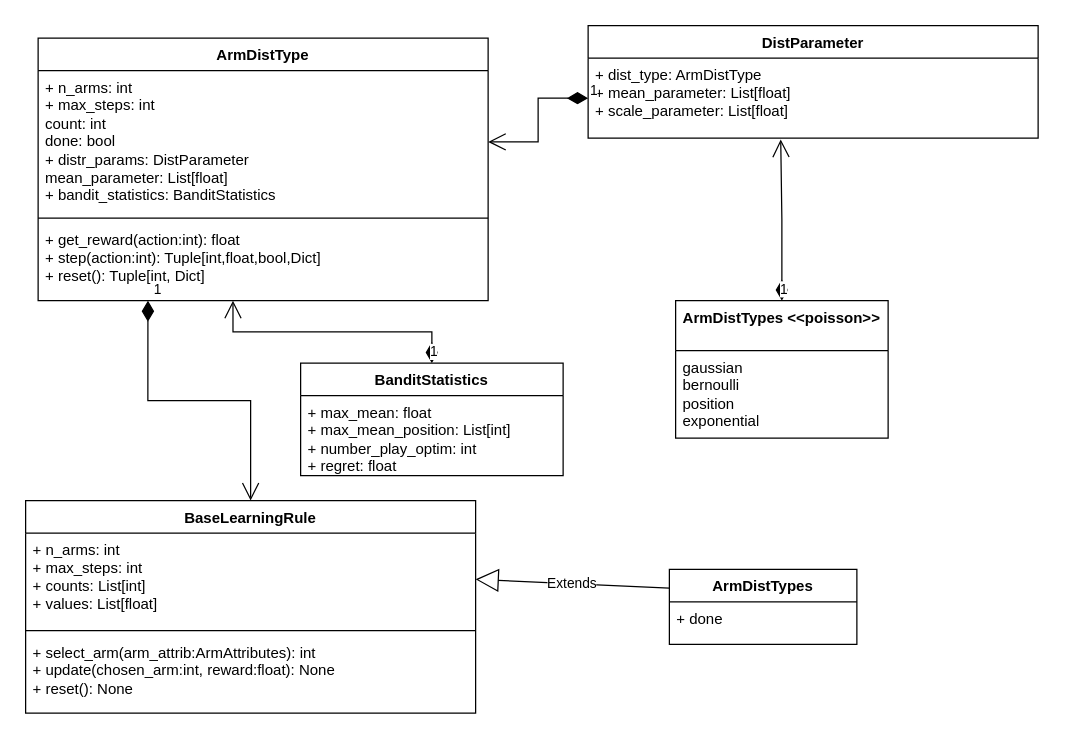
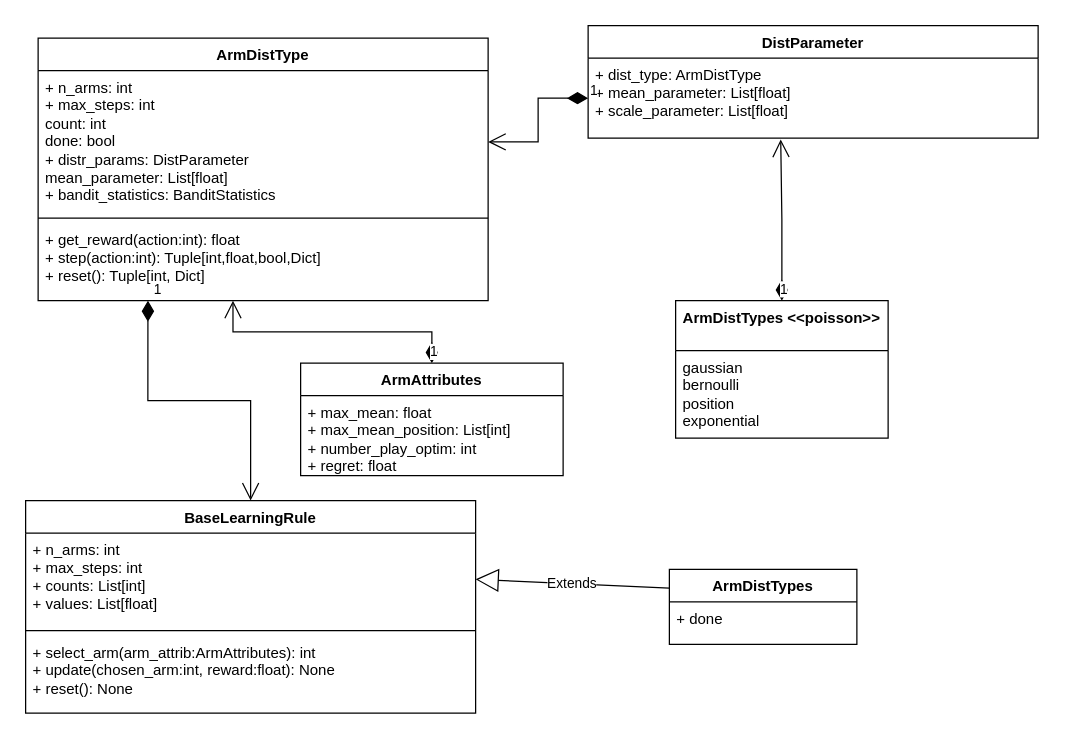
  <mxCell id="0" />
  <mxCell id="1" parent="0" />
  <mxCell id="2" value="ArmDistType" style="swimlane;fontStyle=1;align=center;verticalAlign=top;childLayout=stackLayout;horizontal=1;startSize=26;horizontalStack=0;resizeParent=1;resizeParentMax=0;resizeLast=0;collapsible=1;marginBottom=0;whiteSpace=wrap;html=1;" vertex="1" parent="1"><mxGeometry x="30" y="30" width="360" height="210" as="geometry" /></mxCell>
  <mxCell id="3" value="+ n_arms: int&lt;br&gt;+ max_steps: int&lt;br&gt;count: int&lt;br&gt;done: bool&lt;br&gt;+ distr_params: DistParameter&lt;br&gt;mean_parameter: List[float]&lt;br&gt;+ bandit_statistics: BanditStatistics" style="text;strokeColor=none;fillColor=none;align=left;verticalAlign=top;spacingLeft=4;spacingRight=4;overflow=hidden;rotatable=0;points=[[0,0.5],[1,0.5]];portConstraint=eastwest;whiteSpace=wrap;html=1;" vertex="1" parent="2"><mxGeometry y="26" width="360" height="114" as="geometry" /></mxCell>
  <mxCell id="4" value="" style="line;strokeWidth=1;fillColor=none;align=left;verticalAlign=middle;spacingTop=-1;spacingLeft=3;spacingRight=3;rotatable=0;labelPosition=right;points=[];portConstraint=eastwest;strokeColor=inherit;" vertex="1" parent="2"><mxGeometry y="140" width="360" height="8" as="geometry" /></mxCell>
  <mxCell id="5" value="+ get_reward(action:int): float&lt;br&gt;+ step(action:int): Tuple[int,float,bool,Dict]&lt;br&gt;+ reset(): Tuple[int, Dict]" style="text;strokeColor=none;fillColor=none;align=left;verticalAlign=top;spacingLeft=4;spacingRight=4;overflow=hidden;rotatable=0;points=[[0,0.5],[1,0.5]];portConstraint=eastwest;whiteSpace=wrap;html=1;" vertex="1" parent="2"><mxGeometry y="148" width="360" height="62" as="geometry" /></mxCell>
  <mxCell id="6" value="DistParameter" style="swimlane;fontStyle=1;align=center;verticalAlign=top;childLayout=stackLayout;horizontal=1;startSize=26;horizontalStack=0;resizeParent=1;resizeParentMax=0;resizeLast=0;collapsible=1;marginBottom=0;whiteSpace=wrap;html=1;" vertex="1" parent="1"><mxGeometry x="470" y="20" width="360" height="90" as="geometry" /></mxCell>
  <mxCell id="7" value="+ dist_type: ArmDistType&lt;br&gt;+ mean_parameter: List[float]&lt;br&gt;+ scale_parameter: List[float]" style="text;strokeColor=none;fillColor=none;align=left;verticalAlign=top;spacingLeft=4;spacingRight=4;overflow=hidden;rotatable=0;points=[[0,0.5],[1,0.5]];portConstraint=eastwest;whiteSpace=wrap;html=1;" vertex="1" parent="6"><mxGeometry y="26" width="360" height="64" as="geometry" /></mxCell>
  <mxCell id="8" value="ArmDistTypes &amp;lt;&amp;lt;poisson&amp;gt;&amp;gt;" style="swimlane;fontStyle=1;align=center;verticalAlign=top;childLayout=stackLayout;horizontal=1;startSize=40;horizontalStack=0;resizeParent=1;resizeParentMax=0;resizeLast=0;collapsible=1;marginBottom=0;whiteSpace=wrap;html=1;" vertex="1" parent="1"><mxGeometry x="540" y="240" width="170" height="110" as="geometry" /></mxCell>
  <mxCell id="9" value="gaussian&lt;br&gt;bernoulli&lt;br&gt;position&lt;br&gt;exponential" style="text;strokeColor=none;fillColor=none;align=left;verticalAlign=top;spacingLeft=4;spacingRight=4;overflow=hidden;rotatable=0;points=[[0,0.5],[1,0.5]];portConstraint=eastwest;whiteSpace=wrap;html=1;" vertex="1" parent="8"><mxGeometry y="40" width="170" height="70" as="geometry" /></mxCell>
- <mxCell id="10" value="BanditStatistics" style="swimlane;fontStyle=1;align=center;verticalAlign=top;childLayout=stackLayout;horizontal=1;startSize=26;horizontalStack=0;resizeParent=1;resizeParentMax=0;resizeLast=0;collapsible=1;marginBottom=0;whiteSpace=wrap;html=1;" vertex="1" parent="1"><mxGeometry x="240" y="290" width="210" height="90" as="geometry" /></mxCell>
+ <mxCell id="10" value="ArmAttributes" style="swimlane;fontStyle=1;align=center;verticalAlign=top;childLayout=stackLayout;horizontal=1;startSize=26;horizontalStack=0;resizeParent=1;resizeParentMax=0;resizeLast=0;collapsible=1;marginBottom=0;whiteSpace=wrap;html=1;" vertex="1" parent="1"><mxGeometry x="240" y="290" width="210" height="90" as="geometry" /></mxCell>
  <mxCell id="11" value="+ max_mean: float&lt;br&gt;+ max_mean_position: List[int]&lt;br&gt;+ number_play_optim: int&lt;br&gt;+ regret: float" style="text;strokeColor=none;fillColor=none;align=left;verticalAlign=top;spacingLeft=4;spacingRight=4;overflow=hidden;rotatable=0;points=[[0,0.5],[1,0.5]];portConstraint=eastwest;whiteSpace=wrap;html=1;" vertex="1" parent="10"><mxGeometry y="26" width="210" height="64" as="geometry" /></mxCell>
  <mxCell id="12" value="BaseLearningRule" style="swimlane;fontStyle=1;align=center;verticalAlign=top;childLayout=stackLayout;horizontal=1;startSize=26;horizontalStack=0;resizeParent=1;resizeParentMax=0;resizeLast=0;collapsible=1;marginBottom=0;whiteSpace=wrap;html=1;" vertex="1" parent="1"><mxGeometry x="20" y="400" width="360" height="170" as="geometry" /></mxCell>
  <mxCell id="13" value="+ n_arms: int&lt;br&gt;+ max_steps: int&lt;br&gt;+ counts: List[int]&lt;br&gt;+ values: List[float]" style="text;strokeColor=none;fillColor=none;align=left;verticalAlign=top;spacingLeft=4;spacingRight=4;overflow=hidden;rotatable=0;points=[[0,0.5],[1,0.5]];portConstraint=eastwest;whiteSpace=wrap;html=1;" vertex="1" parent="12"><mxGeometry y="26" width="360" height="74" as="geometry" /></mxCell>
  <mxCell id="14" value="" style="line;strokeWidth=1;fillColor=none;align=left;verticalAlign=middle;spacingTop=-1;spacingLeft=3;spacingRight=3;rotatable=0;labelPosition=right;points=[];portConstraint=eastwest;strokeColor=inherit;" vertex="1" parent="12"><mxGeometry y="100" width="360" height="8" as="geometry" /></mxCell>
  <mxCell id="15" value="+ select_arm(arm_attrib:ArmAttributes): int&lt;br&gt;+ update(chosen_arm:int, reward:float): None&lt;br&gt;+ reset(): None" style="text;strokeColor=none;fillColor=none;align=left;verticalAlign=top;spacingLeft=4;spacingRight=4;overflow=hidden;rotatable=0;points=[[0,0.5],[1,0.5]];portConstraint=eastwest;whiteSpace=wrap;html=1;" vertex="1" parent="12"><mxGeometry y="108" width="360" height="62" as="geometry" /></mxCell>
  <mxCell id="16" value="ArmDistTypes" style="swimlane;fontStyle=1;align=center;verticalAlign=top;childLayout=stackLayout;horizontal=1;startSize=26;horizontalStack=0;resizeParent=1;resizeParentMax=0;resizeLast=0;collapsible=1;marginBottom=0;whiteSpace=wrap;html=1;" vertex="1" parent="1"><mxGeometry x="535" y="455" width="150" height="60" as="geometry" /></mxCell>
  <mxCell id="17" value="+ done" style="text;strokeColor=none;fillColor=none;align=left;verticalAlign=top;spacingLeft=4;spacingRight=4;overflow=hidden;rotatable=0;points=[[0,0.5],[1,0.5]];portConstraint=eastwest;whiteSpace=wrap;html=1;" vertex="1" parent="16"><mxGeometry y="26" width="150" height="34" as="geometry" /></mxCell>
  <mxCell id="18" value="1" style="endArrow=open;html=1;endSize=12;startArrow=diamondThin;startSize=14;startFill=1;edgeStyle=orthogonalEdgeStyle;align=left;verticalAlign=bottom;rounded=0;exitX=0;exitY=0.5;exitDx=0;exitDy=0;entryX=1;entryY=0.5;entryDx=0;entryDy=0;" edge="1" parent="1" source="7" target="3"><mxGeometry x="-1" y="3" relative="1" as="geometry"><mxPoint x="430" y="150" as="sourcePoint" /><mxPoint x="590" y="150" as="targetPoint" /></mxGeometry></mxCell>
  <mxCell id="19" value="1" style="endArrow=open;html=1;endSize=12;startArrow=diamondThin;startSize=14;startFill=1;edgeStyle=orthogonalEdgeStyle;align=left;verticalAlign=bottom;rounded=0;exitX=0.5;exitY=0;exitDx=0;exitDy=0;entryX=0.433;entryY=1;entryDx=0;entryDy=0;entryPerimeter=0;" edge="1" parent="1" source="10" target="5"><mxGeometry x="-1" y="3" relative="1" as="geometry"><mxPoint x="500" y="190" as="sourcePoint" /><mxPoint x="420" y="225" as="targetPoint" /></mxGeometry></mxCell>
  <mxCell id="20" value="1" style="endArrow=open;html=1;endSize=12;startArrow=diamondThin;startSize=14;startFill=1;edgeStyle=orthogonalEdgeStyle;align=left;verticalAlign=bottom;rounded=0;exitX=0.5;exitY=0;exitDx=0;exitDy=0;entryX=0.428;entryY=1.016;entryDx=0;entryDy=0;entryPerimeter=0;" edge="1" parent="1" source="8" target="7"><mxGeometry x="-1" y="3" relative="1" as="geometry"><mxPoint x="710" y="200" as="sourcePoint" /><mxPoint x="551" y="150" as="targetPoint" /></mxGeometry></mxCell>
  <mxCell id="21" value="1" style="endArrow=open;html=1;endSize=12;startArrow=diamondThin;startSize=14;startFill=1;edgeStyle=orthogonalEdgeStyle;align=left;verticalAlign=bottom;rounded=0;exitX=0.244;exitY=1;exitDx=0;exitDy=0;entryX=0.5;entryY=0;entryDx=0;entryDy=0;exitPerimeter=0;" edge="1" parent="1" source="5" target="12"><mxGeometry x="-1" y="3" relative="1" as="geometry"><mxPoint x="189" y="330" as="sourcePoint" /><mxPoint x="30" y="280" as="targetPoint" /></mxGeometry></mxCell>
  <mxCell id="22" value="Extends" style="endArrow=block;endSize=16;endFill=0;html=1;rounded=0;exitX=0;exitY=0.25;exitDx=0;exitDy=0;entryX=1;entryY=0.5;entryDx=0;entryDy=0;" edge="1" parent="1" source="16" target="13"><mxGeometry width="160" relative="1" as="geometry"><mxPoint x="410" y="500" as="sourcePoint" /><mxPoint x="570" y="500" as="targetPoint" /></mxGeometry></mxCell>
